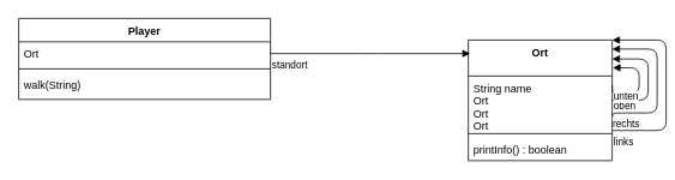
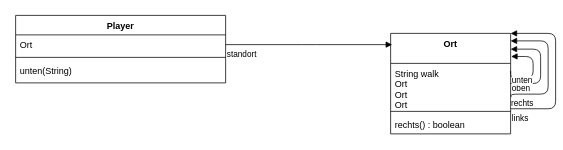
  <mxCell id="0" />
  <mxCell id="1" parent="0" />
  <mxCell id="2" value="Player" style="swimlane;fontStyle=1;align=center;verticalAlign=top;childLayout=stackLayout;horizontal=1;startSize=26;horizontalStack=0;resizeParent=1;resizeParentMax=0;resizeLast=0;collapsible=1;marginBottom=0;" vertex="1" parent="1"><mxGeometry x="20" y="20" width="280" height="90" as="geometry" /></mxCell>
  <mxCell id="3" value="Ort" style="text;strokeColor=none;fillColor=none;align=left;verticalAlign=top;spacingLeft=4;spacingRight=4;overflow=hidden;rotatable=0;points=[[0,0.5],[1,0.5]];portConstraint=eastwest;" vertex="1" parent="2"><mxGeometry y="26" width="280" height="26" as="geometry" /></mxCell>
  <mxCell id="4" value="" style="line;strokeWidth=1;fillColor=none;align=left;verticalAlign=middle;spacingTop=-1;spacingLeft=3;spacingRight=3;rotatable=0;labelPosition=right;points=[];portConstraint=eastwest;" vertex="1" parent="2"><mxGeometry y="52" width="280" height="8" as="geometry" /></mxCell>
- <mxCell id="5" value="walk(String)" style="text;strokeColor=none;fillColor=none;align=left;verticalAlign=top;spacingLeft=4;spacingRight=4;overflow=hidden;rotatable=0;points=[[0,0.5],[1,0.5]];portConstraint=eastwest;" vertex="1" parent="2"><mxGeometry y="60" width="280" height="30" as="geometry" /></mxCell>
+ <mxCell id="5" value="unten(String)" style="text;strokeColor=none;fillColor=none;align=left;verticalAlign=top;spacingLeft=4;spacingRight=4;overflow=hidden;rotatable=0;points=[[0,0.5],[1,0.5]];portConstraint=eastwest;" vertex="1" parent="2"><mxGeometry y="60" width="280" height="30" as="geometry" /></mxCell>
  <mxCell id="6" value="Ort" style="swimlane;fontStyle=1;align=center;verticalAlign=top;childLayout=stackLayout;horizontal=1;startSize=40;horizontalStack=0;resizeParent=1;resizeParentMax=0;resizeLast=0;collapsible=1;marginBottom=0;" vertex="1" parent="1"><mxGeometry x="520" y="44" width="160" height="134" as="geometry" /></mxCell>
- <mxCell id="7" value="String name&#10;Ort&#10;Ort&#10;Ort&#10;Ort" style="text;strokeColor=none;fillColor=none;align=left;verticalAlign=top;spacingLeft=4;spacingRight=4;overflow=hidden;rotatable=0;points=[[0,0.5],[1,0.5]];portConstraint=eastwest;" vertex="1" parent="6"><mxGeometry y="40" width="160" height="60" as="geometry" /></mxCell>
+ <mxCell id="7" value="String walk&#10;Ort&#10;Ort&#10;Ort&#10;Ort" style="text;strokeColor=none;fillColor=none;align=left;verticalAlign=top;spacingLeft=4;spacingRight=4;overflow=hidden;rotatable=0;points=[[0,0.5],[1,0.5]];portConstraint=eastwest;" vertex="1" parent="6"><mxGeometry y="40" width="160" height="60" as="geometry" /></mxCell>
  <mxCell id="8" value="" style="line;strokeWidth=1;fillColor=none;align=left;verticalAlign=middle;spacingTop=-1;spacingLeft=3;spacingRight=3;rotatable=0;labelPosition=right;points=[];portConstraint=eastwest;" vertex="1" parent="6"><mxGeometry y="100" width="160" height="8" as="geometry" /></mxCell>
- <mxCell id="9" value="printInfo() : boolean" style="text;strokeColor=none;fillColor=none;align=left;verticalAlign=top;spacingLeft=4;spacingRight=4;overflow=hidden;rotatable=0;points=[[0,0.5],[1,0.5]];portConstraint=eastwest;" vertex="1" parent="6"><mxGeometry y="108" width="160" height="26" as="geometry" /></mxCell>
+ <mxCell id="9" value="rechts() : boolean" style="text;strokeColor=none;fillColor=none;align=left;verticalAlign=top;spacingLeft=4;spacingRight=4;overflow=hidden;rotatable=0;points=[[0,0.5],[1,0.5]];portConstraint=eastwest;" vertex="1" parent="6"><mxGeometry y="108" width="160" height="26" as="geometry" /></mxCell>
  <mxCell id="10" value="&lt;div&gt;links&lt;/div&gt;&lt;div&gt;&lt;br&gt;&lt;/div&gt;" style="endArrow=block;endFill=1;html=1;edgeStyle=orthogonalEdgeStyle;align=left;verticalAlign=top;exitX=1.003;exitY=1.008;exitDx=0;exitDy=0;exitPerimeter=0;" edge="1" parent="6" source="7"><mxGeometry x="-1" relative="1" as="geometry"><mxPoint x="160" y="90" as="sourcePoint" /><mxPoint x="160" as="targetPoint" /><Array as="points"><mxPoint x="220" y="101" /><mxPoint x="220" /></Array></mxGeometry></mxCell>
  <mxCell id="11" value="&lt;div&gt;rechts&lt;/div&gt;" style="endArrow=block;endFill=1;html=1;edgeStyle=orthogonalEdgeStyle;align=left;verticalAlign=top;exitX=1.004;exitY=0.741;exitDx=0;exitDy=0;exitPerimeter=0;" edge="1" parent="6" source="7" target="6"><mxGeometry x="-0.96" y="1" relative="1" as="geometry"><mxPoint x="20" y="90" as="sourcePoint" /><mxPoint x="161" y="10" as="targetPoint" /><Array as="points"><mxPoint x="210" y="81" /><mxPoint x="210" y="10" /></Array><mxPoint x="-1" as="offset" /></mxGeometry></mxCell>
  <mxCell id="12" value="&lt;div&gt;standort&lt;/div&gt;" style="endArrow=block;endFill=1;html=1;edgeStyle=orthogonalEdgeStyle;align=left;verticalAlign=top;exitX=1;exitY=0.5;exitDx=0;exitDy=0;" edge="1" parent="1" source="3"><mxGeometry x="-1" relative="1" as="geometry"><mxPoint x="280" y="334" as="sourcePoint" /><mxPoint x="522" y="59" as="targetPoint" /></mxGeometry></mxCell>
  <mxCell id="13" value="&lt;div&gt;oben&lt;/div&gt;" style="endArrow=block;endFill=1;html=1;edgeStyle=orthogonalEdgeStyle;align=left;verticalAlign=top;" edge="1" parent="1" target="6"><mxGeometry x="-1.0" y="7" relative="1" as="geometry"><mxPoint x="680" y="110.83" as="sourcePoint" /><mxPoint x="780" y="4" as="targetPoint" /><Array as="points"><mxPoint x="720" y="111" /><mxPoint x="720" y="65" /></Array><mxPoint as="offset" /></mxGeometry></mxCell>
  <mxCell id="14" value="&lt;div&gt;unten&lt;/div&gt;" style="endArrow=block;endFill=1;html=1;edgeStyle=orthogonalEdgeStyle;align=left;verticalAlign=top;entryX=1.004;entryY=0.23;entryDx=0;entryDy=0;entryPerimeter=0;" edge="1" parent="1" target="6"><mxGeometry x="-1" relative="1" as="geometry"><mxPoint x="680" y="94" as="sourcePoint" /><mxPoint x="700" y="74" as="targetPoint" /><Array as="points"><mxPoint x="680" y="104" /><mxPoint x="710" y="104" /><mxPoint x="710" y="75" /></Array></mxGeometry></mxCell>
